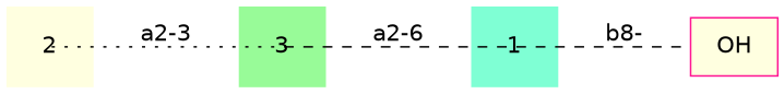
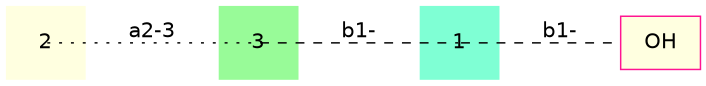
  graph {
    nodesep=0.05
    rankdir=LR
    ranksep=0.8
    splines=false
    node [color=deeppink fillcolor=lightyellow fixedsize=true fontname=DejaVuSans labelfontsize=12 scale=true shape=none style=filled]
    edge [fontname=DejaVuSans headclip=false labelangle=320.0 labeldistance=1.2 labelfontsize=12 style=dashed tailclip=false]
    n1 [label=OH shape=box]
    1 [color=gray40 fillcolor=aquamarine height=0.7]
    2 [height=0.7]
    3 [fillcolor=palegreen height=0.7]
-   1 -- n1 [headclip=true label="b8-"]
+   1 -- n1 [headclip=true label="b1-"]
    2 -- 3 [label="a2-3" style=dotted]
-   3 -- 1 [label="a2-6"]
+   3 -- 1 [label="b1-"]
  }
